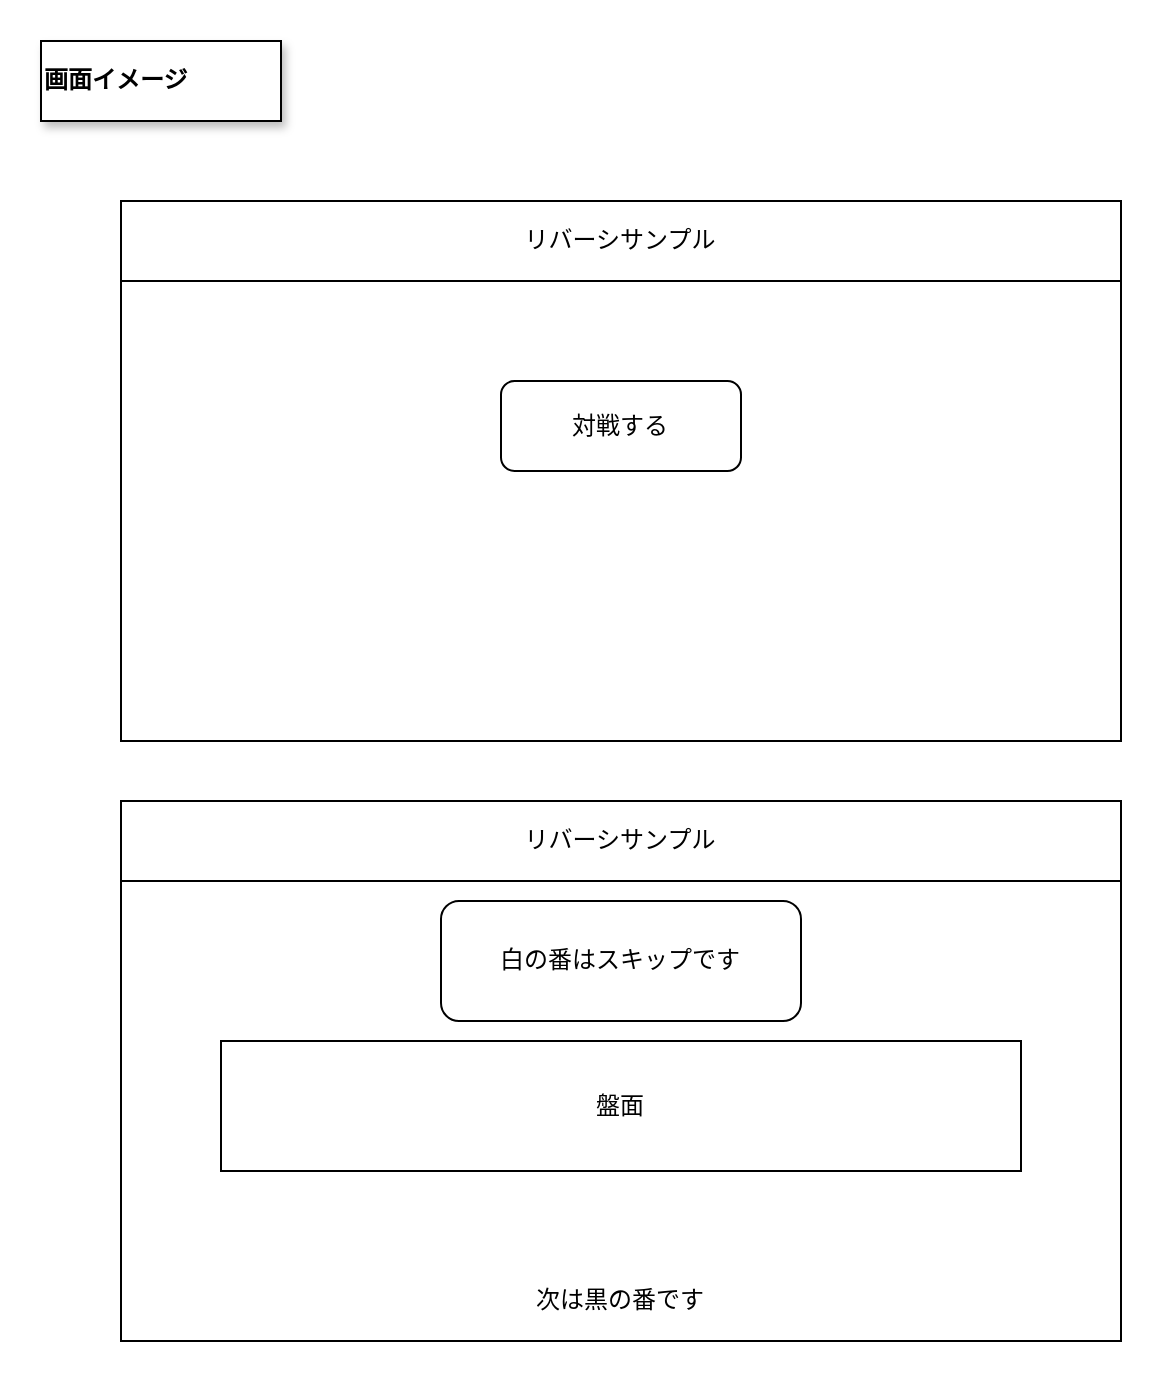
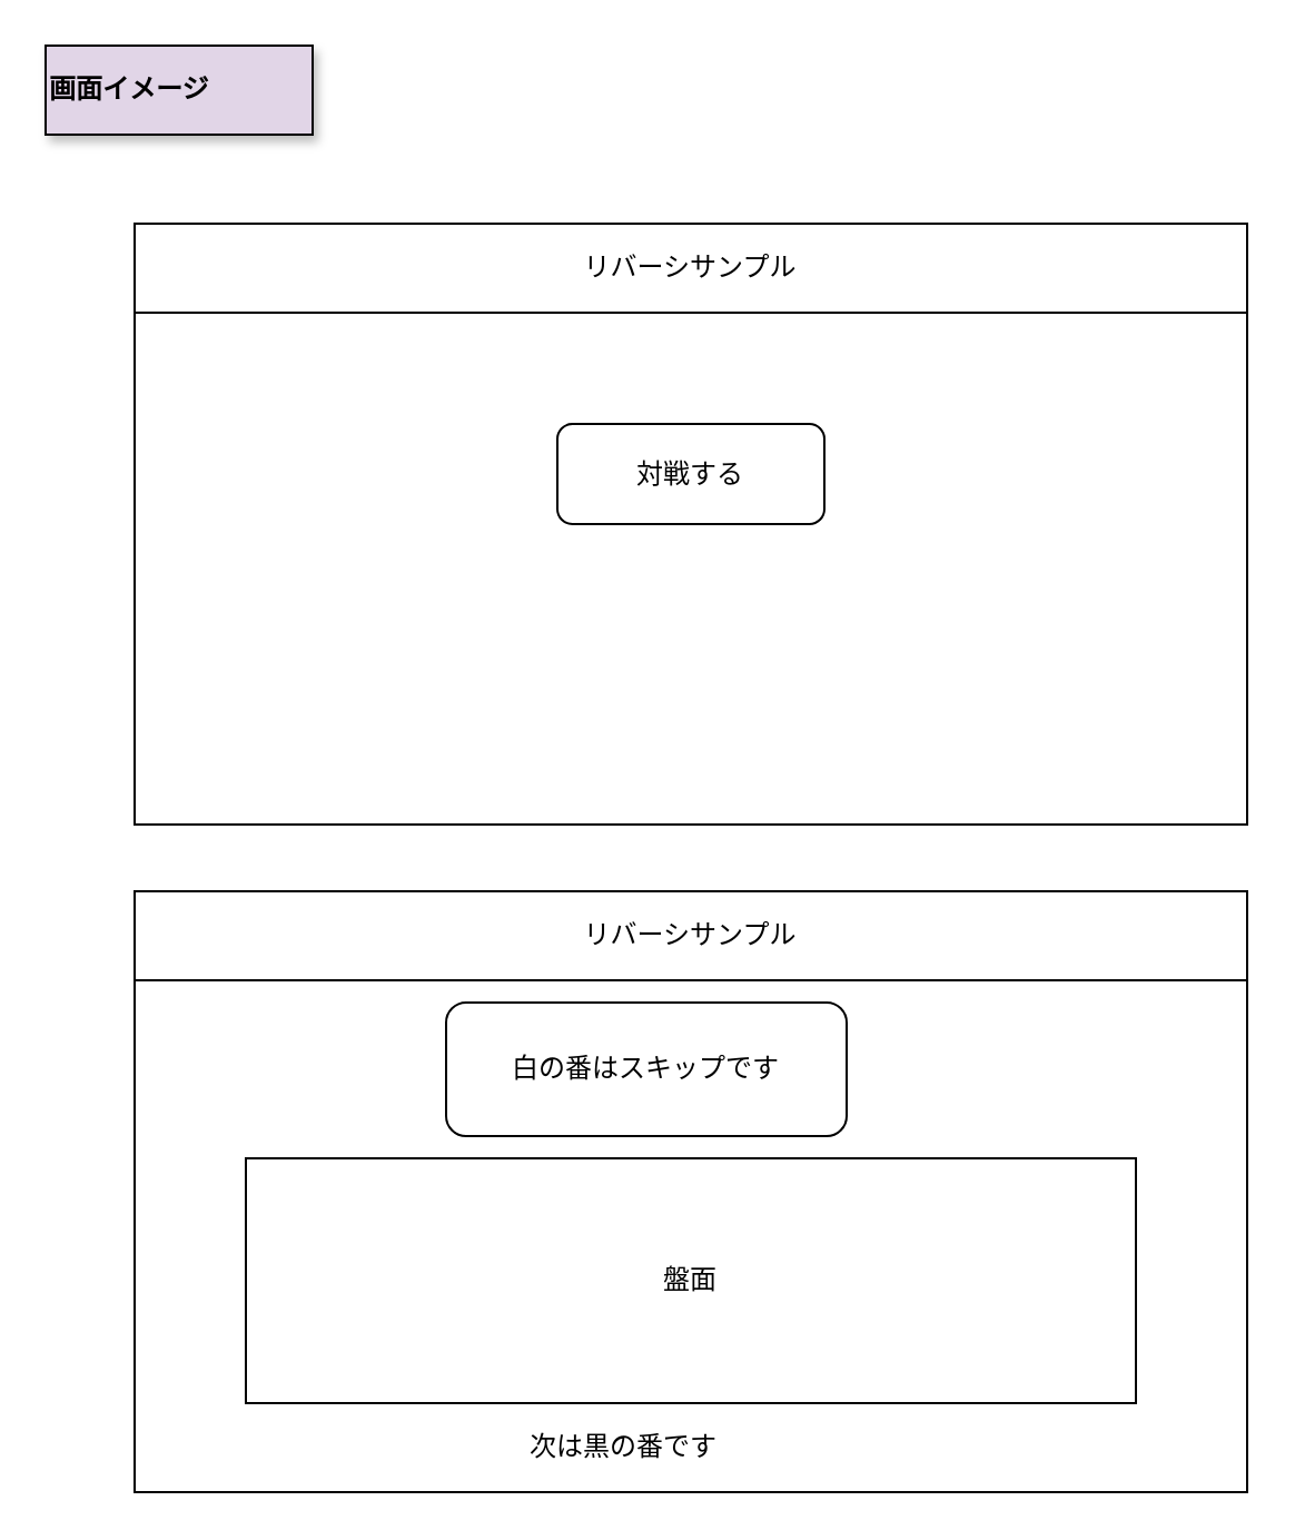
  <mxCell id="0" />
  <mxCell id="1" parent="0" />
  <mxCell id="2" value="" style="rounded=0;whiteSpace=wrap;html=1;fillColor=none;" parent="1" vertex="1"><mxGeometry x="60" y="100" width="500" height="270" as="geometry" /></mxCell>
  <mxCell id="3" value="リバーシサンプル" style="rounded=0;whiteSpace=wrap;html=1;fillColor=none;" parent="1" vertex="1"><mxGeometry x="60" y="100" width="500" height="40" as="geometry" /></mxCell>
  <mxCell id="4" value="対戦する" style="rounded=1;whiteSpace=wrap;html=1;fillColor=none;" parent="1" vertex="1"><mxGeometry x="250" y="190" width="120" height="45" as="geometry" /></mxCell>
- <mxCell id="5" value="画面イメージ" style="rounded=0;whiteSpace=wrap;html=1;align=left;shadow=1;fontStyle=1" parent="1" vertex="1"><mxGeometry x="20" y="20" width="120" height="40" as="geometry" /></mxCell>
+ <mxCell id="5" value="画面イメージ" style="rounded=0;whiteSpace=wrap;html=1;align=left;shadow=1;fontStyle=1;fillColor=#e1d5e7;" parent="1" vertex="1"><mxGeometry x="20" y="20" width="120" height="40" as="geometry" /></mxCell>
  <mxCell id="6" value="" style="rounded=0;whiteSpace=wrap;html=1;fillColor=none;" parent="1" vertex="1"><mxGeometry x="60" y="400" width="500" height="270" as="geometry" /></mxCell>
  <mxCell id="7" value="リバーシサンプル" style="rounded=0;whiteSpace=wrap;html=1;fillColor=none;" parent="1" vertex="1"><mxGeometry x="60" y="400" width="500" height="40" as="geometry" /></mxCell>
- <mxCell id="8" value="白の番はスキップです" style="rounded=1;whiteSpace=wrap;html=1;fillColor=none;" parent="1" vertex="1"><mxGeometry x="220" y="450" width="180" height="60" as="geometry" /></mxCell>
- <mxCell id="9" value="盤面" style="rounded=0;whiteSpace=wrap;html=1;fillColor=none;" parent="1" vertex="1"><mxGeometry x="110" y="520" width="400" height="65" as="geometry" /></mxCell>
- <mxCell id="10" value="次は黒の番です" style="rounded=0;whiteSpace=wrap;html=1;fillColor=none;strokeColor=none;" parent="1" vertex="1"><mxGeometry x="110" y="640" width="400" height="20" as="geometry" /></mxCell>
+ <mxCell id="8" value="白の番はスキップです" style="rounded=1;whiteSpace=wrap;html=1;fillColor=none;" parent="1" vertex="1"><mxGeometry x="200" y="450" width="180" height="60" as="geometry" /></mxCell>
+ <mxCell id="9" value="盤面" style="rounded=0;whiteSpace=wrap;html=1;fillColor=none;" parent="1" vertex="1"><mxGeometry x="110" y="520" width="400" height="110" as="geometry" /></mxCell>
+ <mxCell id="10" value="次は黒の番です" style="rounded=0;whiteSpace=wrap;html=1;fillColor=none;strokeColor=none;" parent="1" vertex="1"><mxGeometry x="80" y="640" width="400" height="20" as="geometry" /></mxCell>
